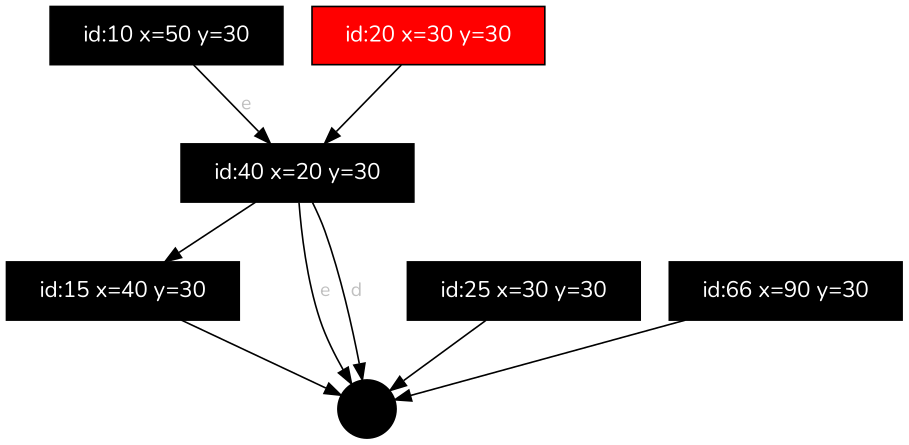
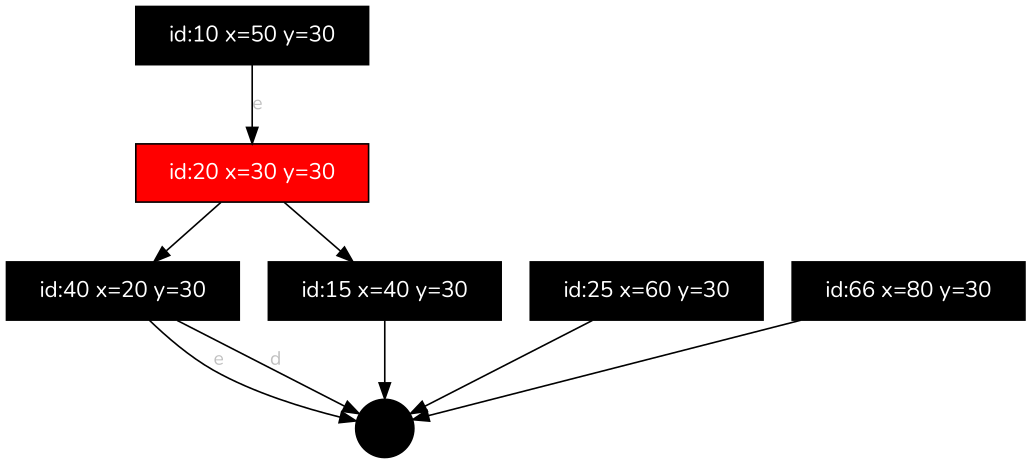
  digraph {
    fontname=Nunito
    node [fillcolor=black fixedsize=shape fontcolor=white fontname=Nunito fontsize=14 margin=0 shape=box style=filled]
    edge [fontcolor=grey fontname=Nunito fontsize=12]
    n1 [label="id:10 x=50 y=30" width=2]
    n2 [fillcolor=red label="id:20 x=30 y=30" width=2]
    n3 [label="id:40 x=20 y=30" width=2]
    n4 [label="id:15 x=40 y=30" width=2]
    nil [shape=point width=0.5 fixedsize=""]
-   n6 [label="id:25 x=30 y=30" width=2]
-   n7 [label="id:66 x=90 y=30" width=2]
-   n1 -> n3 [label=e]
+   n6 [label="id:25 x=60 y=30" width=2]
+   n7 [label="id:66 x=80 y=30" width=2]
+   n1 -> n2 [label=e]
    n2 -> n3
-   n3 -> n4
+   n2 -> n4
    n3 -> nil [label=e]
    n3 -> nil [label=d]
    n4 -> nil
    n6 -> nil
    n7 -> nil
  }
